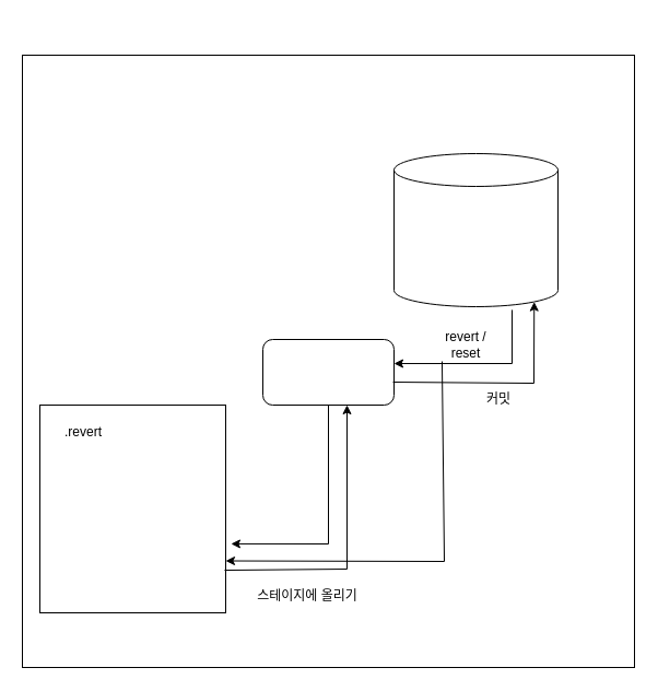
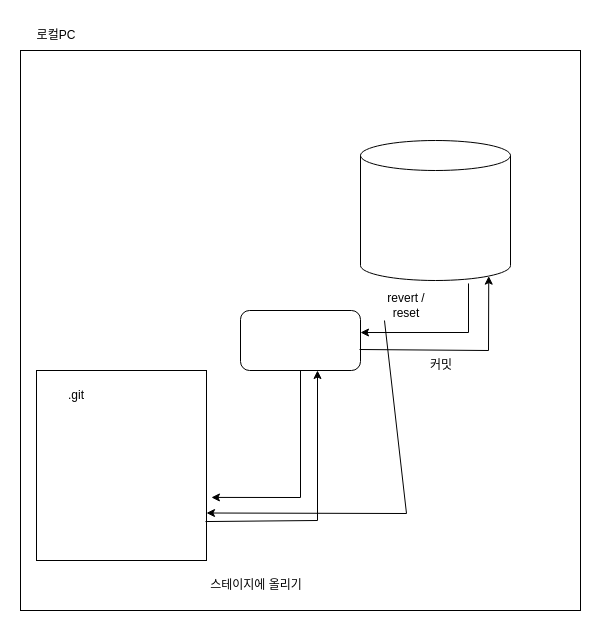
  <mxCell id="0" />
  <mxCell id="1" parent="0" />
  <mxCell id="2" value="" style="whiteSpace=wrap;html=1;aspect=fixed;" vertex="1" parent="1"><mxGeometry x="20" y="50" width="560" height="560" as="geometry" /></mxCell>
+ <mxCell id="3" value="로컬PC" style="text;html=1;strokeColor=none;fillColor=none;align=center;verticalAlign=middle;whiteSpace=wrap;rounded=0;" vertex="1" parent="1"><mxGeometry x="26" y="20" width="60" height="30" as="geometry" /></mxCell>
  <mxCell id="4" value="" style="rounded=0;whiteSpace=wrap;html=1;" vertex="1" parent="1"><mxGeometry x="36" y="370" width="170" height="190" as="geometry" /></mxCell>
  <mxCell id="5" value="" style="rounded=1;whiteSpace=wrap;html=1;" vertex="1" parent="1"><mxGeometry x="240" y="310" width="120" height="60" as="geometry" /></mxCell>
  <mxCell id="6" value="" style="shape=cylinder3;whiteSpace=wrap;html=1;boundedLbl=1;backgroundOutline=1;size=15;" vertex="1" parent="1"><mxGeometry x="360" y="140" width="150" height="140" as="geometry" /></mxCell>
- <mxCell id="7" value=".revert" style="text;html=1;strokeColor=none;fillColor=none;align=center;verticalAlign=middle;whiteSpace=wrap;rounded=0;" vertex="1" parent="1"><mxGeometry x="46" y="380" width="60" height="30" as="geometry" /></mxCell>
+ <mxCell id="7" value=".git" style="text;html=1;strokeColor=none;fillColor=none;align=center;verticalAlign=middle;whiteSpace=wrap;rounded=0;" vertex="1" parent="1"><mxGeometry x="46" y="380" width="60" height="30" as="geometry" /></mxCell>
  <mxCell id="8" value="" style="endArrow=classic;html=1;rounded=0;exitX=0.994;exitY=0.795;exitDx=0;exitDy=0;exitPerimeter=0;" edge="1" parent="1" source="4"><mxGeometry width="50" height="50" relative="1" as="geometry"><mxPoint x="223" y="520" as="sourcePoint" /><mxPoint x="317" y="370" as="targetPoint" /><Array as="points"><mxPoint x="317" y="520" /></Array></mxGeometry></mxCell>
  <mxCell id="9" value="" style="endArrow=classic;html=1;rounded=0;exitX=0.35;exitY=0.967;exitDx=0;exitDy=0;exitPerimeter=0;entryX=1.029;entryY=0.668;entryDx=0;entryDy=0;entryPerimeter=0;" edge="1" parent="1" target="4"><mxGeometry width="50" height="50" relative="1" as="geometry"><mxPoint x="300" y="370" as="sourcePoint" /><mxPoint x="226.04" y="501.94" as="targetPoint" /><Array as="points"><mxPoint x="300" y="497" /></Array></mxGeometry></mxCell>
- <mxCell id="10" value="스테이지에 올리기" style="text;html=1;strokeColor=none;fillColor=none;align=center;verticalAlign=middle;whiteSpace=wrap;rounded=0;" vertex="1" parent="1"><mxGeometry x="226" y="530" width="110" height="30" as="geometry" /></mxCell>
+ <mxCell id="10" value="스테이지에 올리기" style="text;html=1;strokeColor=none;fillColor=none;align=center;verticalAlign=middle;whiteSpace=wrap;rounded=0;" vertex="1" parent="1"><mxGeometry x="201" y="570" width="110" height="30" as="geometry" /></mxCell>
  <mxCell id="11" value="" style="endArrow=classic;html=1;rounded=0;entryX=0.855;entryY=1;entryDx=0;entryDy=-4.35;entryPerimeter=0;exitX=0.992;exitY=0.65;exitDx=0;exitDy=0;exitPerimeter=0;" edge="1" parent="1" source="5" target="6"><mxGeometry width="50" height="50" relative="1" as="geometry"><mxPoint x="276" y="340" as="sourcePoint" /><mxPoint x="326" y="290" as="targetPoint" /><Array as="points"><mxPoint x="488" y="350" /></Array></mxGeometry></mxCell>
  <mxCell id="12" value="" style="endArrow=classic;html=1;rounded=0;exitX=0.72;exitY=1.021;exitDx=0;exitDy=0;exitPerimeter=0;entryX=1;entryY=0.367;entryDx=0;entryDy=0;entryPerimeter=0;" edge="1" parent="1" source="6" target="5"><mxGeometry width="50" height="50" relative="1" as="geometry"><mxPoint x="276" y="340" as="sourcePoint" /><mxPoint x="326" y="290" as="targetPoint" /><Array as="points"><mxPoint x="468" y="332" /></Array></mxGeometry></mxCell>
- <mxCell id="13" value="커밋" style="text;html=1;strokeColor=none;fillColor=none;align=center;verticalAlign=middle;whiteSpace=wrap;rounded=0;" vertex="1" parent="1"><mxGeometry x="426" y="350" width="60" height="30" as="geometry" /></mxCell>
- <mxCell id="14" value="revert / reset" style="text;html=1;strokeColor=none;fillColor=none;align=center;verticalAlign=middle;whiteSpace=wrap;rounded=0;" vertex="1" parent="1"><mxGeometry x="396" y="300" width="60" height="30" as="geometry" /></mxCell>
+ <mxCell id="13" value="커밋" style="text;html=1;strokeColor=none;fillColor=none;align=center;verticalAlign=middle;whiteSpace=wrap;rounded=0;" vertex="1" parent="1"><mxGeometry x="411" y="350" width="60" height="30" as="geometry" /></mxCell>
+ <mxCell id="14" value="revert / reset" style="text;html=1;strokeColor=none;fillColor=none;align=center;verticalAlign=middle;whiteSpace=wrap;rounded=0;" vertex="1" parent="1"><mxGeometry x="376" y="290" width="60" height="30" as="geometry" /></mxCell>
  <mxCell id="15" value="" style="endArrow=classic;html=1;rounded=0;entryX=1;entryY=0.75;entryDx=0;entryDy=0;exitX=0.133;exitY=1;exitDx=0;exitDy=0;exitPerimeter=0;" edge="1" parent="1" source="14" target="4"><mxGeometry width="50" height="50" relative="1" as="geometry"><mxPoint x="376" y="340" as="sourcePoint" /><mxPoint x="326" y="290" as="targetPoint" /><Array as="points"><mxPoint x="406" y="513" /></Array></mxGeometry></mxCell>
